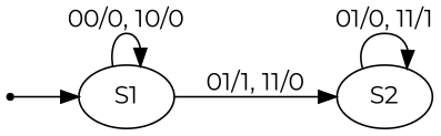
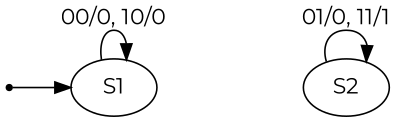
  digraph {
    fontname=Montserrat
    rankdir=LR
    node [fontname=Montserrat]
    edge [fontname=Montserrat]
    INIT [shape=point]
    n2 [label=S1]
    n3 [label=S2]
    INIT -> n2
    n2 -> n2 [label="00/0, 10/0"]
-   n2 -> n3 [label="01/1, 11/0"]
    n3 -> n3 [label="01/0, 11/1"]
  }
